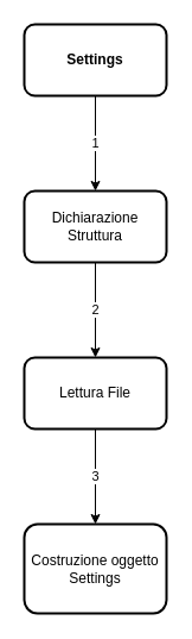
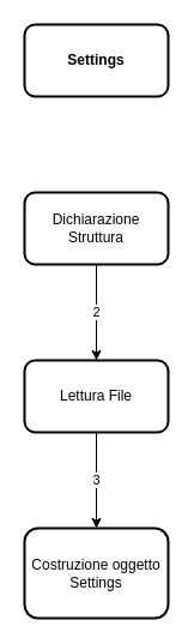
  <mxCell id="0" />
  <mxCell id="1" parent="0" />
- <mxCell id="2" value="1" style="edgeStyle=orthogonalEdgeStyle;rounded=0;orthogonalLoop=1;jettySize=auto;html=1;" edge="1" parent="1" source="3" target="5"><mxGeometry relative="1" as="geometry" /></mxCell>
  <mxCell id="3" value="Settings" style="rounded=1;whiteSpace=wrap;html=1;strokeWidth=2;fontStyle=1" parent="1" vertex="1"><mxGeometry x="20" y="20" width="120" height="60" as="geometry" /></mxCell>
  <mxCell id="4" value="2" style="edgeStyle=orthogonalEdgeStyle;rounded=0;orthogonalLoop=1;jettySize=auto;html=1;" edge="1" parent="1" source="5" target="7"><mxGeometry relative="1" as="geometry" /></mxCell>
  <mxCell id="5" value="Dichiarazione Struttura" style="whiteSpace=wrap;html=1;rounded=1;strokeWidth=2;fontStyle=0" vertex="1" parent="1"><mxGeometry x="20" y="160" width="120" height="60" as="geometry" /></mxCell>
  <mxCell id="6" value="3" style="edgeStyle=orthogonalEdgeStyle;rounded=0;orthogonalLoop=1;jettySize=auto;html=1;" edge="1" parent="1" source="7" target="8"><mxGeometry relative="1" as="geometry" /></mxCell>
  <mxCell id="7" value="Lettura File" style="whiteSpace=wrap;html=1;rounded=1;strokeWidth=2;fontStyle=0" vertex="1" parent="1"><mxGeometry x="20" y="300" width="120" height="60" as="geometry" /></mxCell>
  <mxCell id="8" value="Costruzione oggetto&lt;br&gt;Settings" style="whiteSpace=wrap;html=1;rounded=1;strokeWidth=2;fontStyle=0" vertex="1" parent="1"><mxGeometry x="20" y="440" width="120" height="75" as="geometry" /></mxCell>
